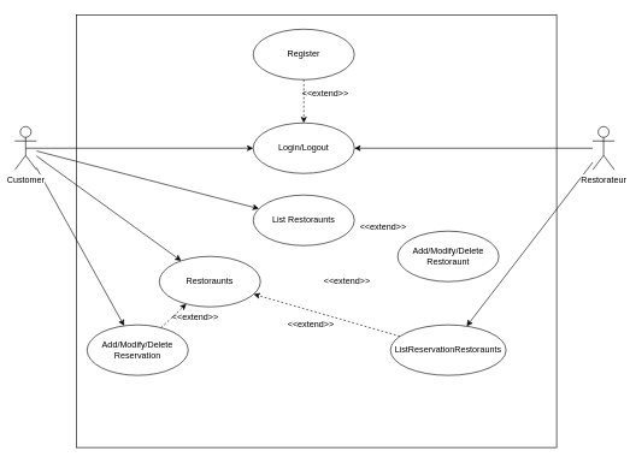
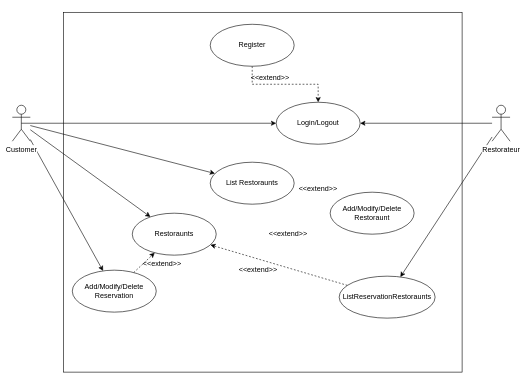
  <mxCell id="0" />
  <mxCell id="1" parent="0" />
  <mxCell id="2" value="" style="rounded=0;whiteSpace=wrap;html=1;" parent="1" vertex="1"><mxGeometry x="105" y="20" width="665" height="600" as="geometry" /></mxCell>
  <mxCell id="3" style="edgeStyle=none;rounded=0;orthogonalLoop=1;jettySize=auto;html=1;" parent="1" source="6" target="11" edge="1"><mxGeometry relative="1" as="geometry" /></mxCell>
  <mxCell id="4" style="edgeStyle=none;rounded=0;orthogonalLoop=1;jettySize=auto;html=1;" parent="1" source="6" target="18" edge="1"><mxGeometry relative="1" as="geometry" /></mxCell>
  <mxCell id="5" style="edgeStyle=none;rounded=0;orthogonalLoop=1;jettySize=auto;html=1;" parent="1" source="6" target="20" edge="1"><mxGeometry relative="1" as="geometry" /></mxCell>
  <mxCell id="6" value="Customer" style="shape=umlActor;verticalLabelPosition=bottom;labelBackgroundColor=#ffffff;verticalAlign=top;html=1;outlineConnect=0;" parent="1" vertex="1"><mxGeometry x="20" y="175" width="30" height="60" as="geometry" /></mxCell>
  <mxCell id="7" style="rounded=0;orthogonalLoop=1;jettySize=auto;html=1;" parent="1" source="8" target="23" edge="1"><mxGeometry relative="1" as="geometry" /></mxCell>
  <mxCell id="8" value="Restorateur" style="shape=umlActor;verticalLabelPosition=bottom;labelBackgroundColor=#ffffff;verticalAlign=top;html=1;outlineConnect=0;" parent="1" vertex="1"><mxGeometry x="820" y="175" width="30" height="60" as="geometry" /></mxCell>
- <mxCell id="9" value="Login/Logout" style="ellipse;whiteSpace=wrap;html=1;" parent="1" vertex="1"><mxGeometry x="350" y="170" width="140" height="70" as="geometry" /></mxCell>
+ <mxCell id="9" value="Login/Logout" style="ellipse;whiteSpace=wrap;html=1;" parent="1" vertex="1"><mxGeometry x="460" y="170" width="140" height="70" as="geometry" /></mxCell>
  <mxCell id="10" value="Add/Modify/Delete&lt;br&gt;Restoraunt" style="ellipse;whiteSpace=wrap;html=1;" parent="1" vertex="1"><mxGeometry x="550" y="320" width="140" height="70" as="geometry" /></mxCell>
  <mxCell id="11" value="List Restoraunts" style="ellipse;whiteSpace=wrap;html=1;" parent="1" vertex="1"><mxGeometry x="350" y="270" width="140" height="70" as="geometry" /></mxCell>
  <mxCell id="12" style="edgeStyle=orthogonalEdgeStyle;rounded=0;orthogonalLoop=1;jettySize=auto;html=1;dashed=1;" parent="1" source="13" target="9" edge="1"><mxGeometry relative="1" as="geometry" /></mxCell>
  <mxCell id="13" value="Register" style="ellipse;whiteSpace=wrap;html=1;" parent="1" vertex="1"><mxGeometry x="350" y="40" width="140" height="70" as="geometry" /></mxCell>
  <mxCell id="14" value="&amp;lt;&amp;lt;extend&amp;gt;&amp;gt;" style="text;html=1;strokeColor=none;fillColor=none;align=center;verticalAlign=middle;whiteSpace=wrap;rounded=0;" parent="1" vertex="1"><mxGeometry x="430" y="120" width="40" height="20" as="geometry" /></mxCell>
  <mxCell id="15" style="edgeStyle=orthogonalEdgeStyle;rounded=0;orthogonalLoop=1;jettySize=auto;html=1;exitX=0.5;exitY=0.5;exitDx=0;exitDy=0;exitPerimeter=0;" parent="1" source="6" target="9" edge="1"><mxGeometry relative="1" as="geometry"><mxPoint x="40" y="205" as="sourcePoint" /></mxGeometry></mxCell>
  <mxCell id="16" style="edgeStyle=orthogonalEdgeStyle;rounded=0;orthogonalLoop=1;jettySize=auto;html=1;" parent="1" source="8" target="9" edge="1"><mxGeometry relative="1" as="geometry" /></mxCell>
  <mxCell id="17" value="&amp;lt;&amp;lt;extend&amp;gt;&amp;gt;" style="text;html=1;strokeColor=none;fillColor=none;align=center;verticalAlign=middle;whiteSpace=wrap;rounded=0;" parent="1" vertex="1"><mxGeometry x="510" y="305" width="40" height="20" as="geometry" /></mxCell>
  <mxCell id="18" value="Restoraunts" style="ellipse;whiteSpace=wrap;html=1;" parent="1" vertex="1"><mxGeometry x="220" y="355" width="140" height="70" as="geometry" /></mxCell>
  <mxCell id="19" style="edgeStyle=none;rounded=0;orthogonalLoop=1;jettySize=auto;html=1;dashed=1;" parent="1" source="20" target="18" edge="1"><mxGeometry relative="1" as="geometry" /></mxCell>
  <mxCell id="20" value="Add/Modify/Delete&lt;br&gt;Reservation" style="ellipse;whiteSpace=wrap;html=1;" parent="1" vertex="1"><mxGeometry x="120" y="450" width="140" height="70" as="geometry" /></mxCell>
  <mxCell id="21" value="&amp;lt;&amp;lt;extend&amp;gt;&amp;gt;" style="text;html=1;strokeColor=none;fillColor=none;align=center;verticalAlign=middle;whiteSpace=wrap;rounded=0;" parent="1" vertex="1"><mxGeometry x="250" y="430" width="40" height="20" as="geometry" /></mxCell>
  <mxCell id="22" style="edgeStyle=none;rounded=0;orthogonalLoop=1;jettySize=auto;html=1;dashed=1;" parent="1" source="23" target="18" edge="1"><mxGeometry relative="1" as="geometry" /></mxCell>
- <mxCell id="23" value="ListReservationRestoraunts" style="ellipse;whiteSpace=wrap;html=1;" parent="1" vertex="1"><mxGeometry x="540" y="450" width="160" height="70" as="geometry" /></mxCell>
+ <mxCell id="23" value="ListReservationRestoraunts" style="ellipse;whiteSpace=wrap;html=1;" parent="1" vertex="1"><mxGeometry x="565" y="460" width="160" height="70" as="geometry" /></mxCell>
  <mxCell id="24" value="&amp;lt;&amp;lt;extend&amp;gt;&amp;gt;" style="text;html=1;strokeColor=none;fillColor=none;align=center;verticalAlign=middle;whiteSpace=wrap;rounded=0;" parent="1" vertex="1"><mxGeometry x="410" y="440" width="40" height="20" as="geometry" /></mxCell>
  <mxCell id="25" value="&amp;lt;&amp;lt;extend&amp;gt;&amp;gt;" style="text;html=1;strokeColor=none;fillColor=none;align=center;verticalAlign=middle;whiteSpace=wrap;rounded=0;" parent="1" vertex="1"><mxGeometry x="460" y="380" width="40" height="20" as="geometry" /></mxCell>
